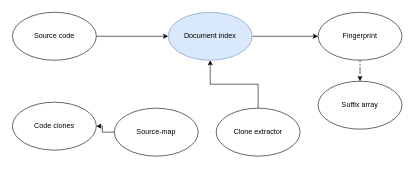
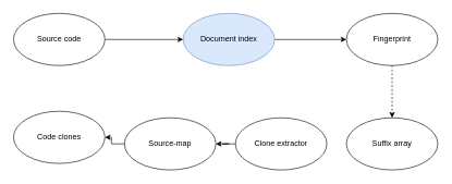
  <mxCell id="0" />
  <mxCell id="1" parent="0" />
  <mxCell id="2" value="" style="edgeStyle=orthogonalEdgeStyle;rounded=0;orthogonalLoop=1;jettySize=auto;html=1;" edge="1" parent="1" source="3" target="5"><mxGeometry relative="1" as="geometry" /></mxCell>
  <mxCell id="3" value="Source code" style="ellipse;whiteSpace=wrap;html=1;" vertex="1" parent="1"><mxGeometry x="20" y="20" width="140" height="80" as="geometry" /></mxCell>
  <mxCell id="4" value="" style="edgeStyle=orthogonalEdgeStyle;rounded=0;orthogonalLoop=1;jettySize=auto;html=1;" edge="1" parent="1" source="5" target="7"><mxGeometry relative="1" as="geometry" /></mxCell>
  <mxCell id="5" value="Document index" style="ellipse;whiteSpace=wrap;html=1;fillColor=#dae8fc;strokeColor=#6c8ebf;" vertex="1" parent="1"><mxGeometry x="280" y="20" width="140" height="80" as="geometry" /></mxCell>
  <mxCell id="6" value="" style="edgeStyle=orthogonalEdgeStyle;rounded=0;orthogonalLoop=1;jettySize=auto;html=1;dashed=1;" edge="1" parent="1" source="7" target="8"><mxGeometry relative="1" as="geometry" /></mxCell>
  <mxCell id="7" value="Fingerprint" style="ellipse;whiteSpace=wrap;html=1;" vertex="1" parent="1"><mxGeometry x="530" y="20" width="140" height="80" as="geometry" /></mxCell>
- <mxCell id="8" value="Suffix array" style="ellipse;whiteSpace=wrap;html=1;" vertex="1" parent="1"><mxGeometry x="530" y="135" width="140" height="80" as="geometry" /></mxCell>
- <mxCell id="9" value="" style="edgeStyle=orthogonalEdgeStyle;rounded=0;orthogonalLoop=1;jettySize=auto;html=1;" edge="1" parent="1" source="10" target="5"><mxGeometry relative="1" as="geometry" /></mxCell>
+ <mxCell id="8" value="Suffix array" style="ellipse;whiteSpace=wrap;html=1;" vertex="1" parent="1"><mxGeometry x="530" y="180" width="140" height="80" as="geometry" /></mxCell>
+ <mxCell id="9" value="" style="edgeStyle=orthogonalEdgeStyle;rounded=0;orthogonalLoop=1;jettySize=auto;html=1;" edge="1" parent="1" source="10" target="12"><mxGeometry relative="1" as="geometry" /></mxCell>
  <mxCell id="10" value="Clone extractor" style="ellipse;whiteSpace=wrap;html=1;" vertex="1" parent="1"><mxGeometry x="360" y="180" width="140" height="80" as="geometry" /></mxCell>
  <mxCell id="11" value="" style="edgeStyle=orthogonalEdgeStyle;rounded=0;orthogonalLoop=1;jettySize=auto;html=1;" edge="1" parent="1" source="12" target="13"><mxGeometry relative="1" as="geometry" /></mxCell>
  <mxCell id="12" value="Source-map" style="ellipse;whiteSpace=wrap;html=1;" vertex="1" parent="1"><mxGeometry x="190" y="180" width="140" height="80" as="geometry" /></mxCell>
  <mxCell id="13" value="Code clones" style="ellipse;whiteSpace=wrap;html=1;" vertex="1" parent="1"><mxGeometry x="20" y="170" width="140" height="80" as="geometry" /></mxCell>
